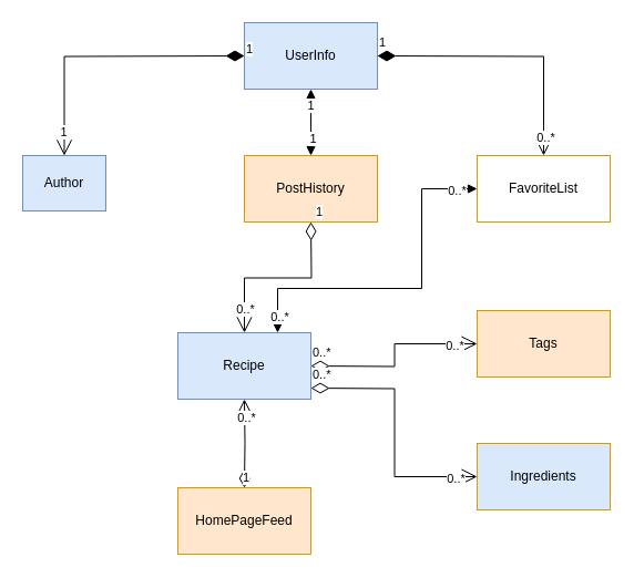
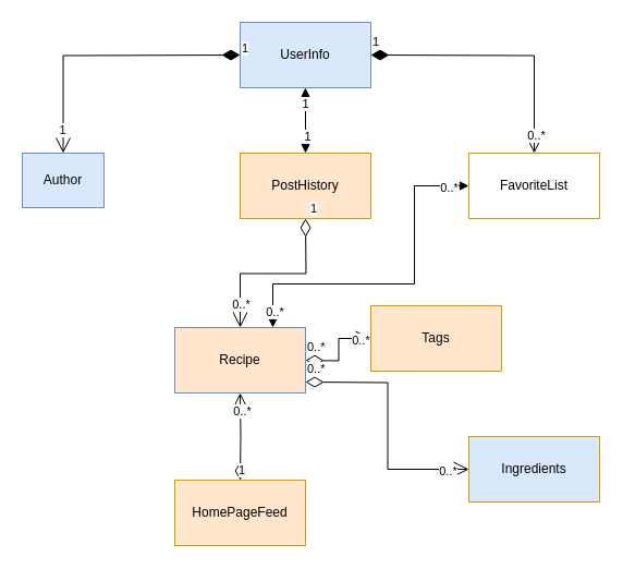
  <mxCell id="0" />
  <mxCell id="1" parent="0" />
  <mxCell id="2" value="UserInfo" style="rounded=0;whiteSpace=wrap;html=1;fillColor=#dae8fc;strokeColor=#6c8ebf;" vertex="1" parent="1"><mxGeometry x="220" y="20" width="120" height="60" as="geometry" /></mxCell>
- <mxCell id="3" value="Recipe" style="rounded=0;whiteSpace=wrap;html=1;fillColor=#dae8fc;strokeColor=#6c8ebf;" vertex="1" parent="1"><mxGeometry x="160" y="300" width="120" height="60" as="geometry" /></mxCell>
+ <mxCell id="3" value="Recipe" style="rounded=0;whiteSpace=wrap;html=1;fillColor=#ffe6cc;strokeColor=#6c8ebf;" vertex="1" parent="1"><mxGeometry x="160" y="300" width="120" height="60" as="geometry" /></mxCell>
  <mxCell id="4" value="HomePageFeed" style="rounded=0;whiteSpace=wrap;html=1;fillColor=#ffe6cc;strokeColor=#d79b00;" vertex="1" parent="1"><mxGeometry x="160" y="440" width="120" height="60" as="geometry" /></mxCell>
- <mxCell id="5" value="Tags" style="rounded=0;whiteSpace=wrap;html=1;fillColor=#ffe6cc;strokeColor=#d79b00;" vertex="1" parent="1"><mxGeometry x="430" y="280" width="120" height="60" as="geometry" /></mxCell>
+ <mxCell id="5" value="Tags" style="rounded=0;whiteSpace=wrap;html=1;fillColor=#ffe6cc;strokeColor=#d79b00;" vertex="1" parent="1"><mxGeometry x="340" y="280" width="120" height="60" as="geometry" /></mxCell>
  <mxCell id="6" value="Ingredients" style="rounded=0;whiteSpace=wrap;html=1;fillColor=#dae8fc;strokeColor=#d79b00;" vertex="1" parent="1"><mxGeometry x="430" y="400" width="120" height="60" as="geometry" /></mxCell>
  <mxCell id="7" value="FavoriteList" style="rounded=0;whiteSpace=wrap;html=1;fillColor=#ffffff;strokeColor=#d79b00;" vertex="1" parent="1"><mxGeometry x="430" y="140" width="120" height="60" as="geometry" /></mxCell>
  <mxCell id="8" value="PostHistory" style="rounded=0;whiteSpace=wrap;html=1;fillColor=#ffe6cc;strokeColor=#d79b00;" vertex="1" parent="1"><mxGeometry x="220" y="140" width="120" height="60" as="geometry" /></mxCell>
  <mxCell id="9" value="Author" style="rounded=0;whiteSpace=wrap;html=1;fillColor=#dae8fc;strokeColor=#6c8ebf;" vertex="1" parent="1"><mxGeometry x="20" y="140" width="75" height="50" as="geometry" /></mxCell>
  <mxCell id="10" value="" style="endArrow=block;startArrow=block;endFill=1;startFill=1;html=1;rounded=0;entryX=0.5;entryY=0;entryDx=0;entryDy=0;" edge="1" parent="1" target="8"><mxGeometry width="160" relative="1" as="geometry"><mxPoint x="280" y="80" as="sourcePoint" /><mxPoint x="440" y="80" as="targetPoint" /></mxGeometry></mxCell>
  <mxCell id="11" value="1" style="edgeLabel;html=1;align=center;verticalAlign=middle;resizable=0;points=[];" vertex="1" connectable="0" parent="10"><mxGeometry x="-0.533" y="-1" relative="1" as="geometry"><mxPoint as="offset" /></mxGeometry></mxCell>
  <mxCell id="12" value="1" style="edgeLabel;html=1;align=center;verticalAlign=middle;resizable=0;points=[];" vertex="1" connectable="0" parent="10"><mxGeometry x="0.467" y="1" relative="1" as="geometry"><mxPoint as="offset" /></mxGeometry></mxCell>
  <mxCell id="13" value="1" style="endArrow=open;html=1;endSize=12;startArrow=diamondThin;startSize=14;startFill=0;edgeStyle=orthogonalEdgeStyle;align=left;verticalAlign=bottom;rounded=0;entryX=0.5;entryY=0;entryDx=0;entryDy=0;" edge="1" parent="1" target="3"><mxGeometry x="-1" y="3" relative="1" as="geometry"><mxPoint x="280" y="200" as="sourcePoint" /><mxPoint x="440" y="200" as="targetPoint" /></mxGeometry></mxCell>
  <mxCell id="14" value="0..*" style="edgeLabel;html=1;align=center;verticalAlign=middle;resizable=0;points=[];" vertex="1" connectable="0" parent="13"><mxGeometry x="0.726" relative="1" as="geometry"><mxPoint as="offset" /></mxGeometry></mxCell>
  <mxCell id="15" value="" style="endArrow=block;startArrow=block;endFill=1;startFill=1;html=1;rounded=0;entryX=0.75;entryY=0;entryDx=0;entryDy=0;" edge="1" parent="1" target="3"><mxGeometry width="160" relative="1" as="geometry"><mxPoint x="430" y="170" as="sourcePoint" /><mxPoint x="590" y="170" as="targetPoint" /><Array as="points"><mxPoint x="380" y="170" /><mxPoint x="380" y="260" /><mxPoint x="250" y="260" /></Array></mxGeometry></mxCell>
  <mxCell id="16" value="0..*" style="edgeLabel;html=1;align=center;verticalAlign=middle;resizable=0;points=[];" vertex="1" connectable="0" parent="15"><mxGeometry x="-0.877" y="1" relative="1" as="geometry"><mxPoint as="offset" /></mxGeometry></mxCell>
  <mxCell id="17" value="0..*" style="edgeLabel;html=1;align=center;verticalAlign=middle;resizable=0;points=[];" vertex="1" connectable="0" parent="15"><mxGeometry x="0.903" y="1" relative="1" as="geometry"><mxPoint as="offset" /></mxGeometry></mxCell>
  <mxCell id="18" value="1" style="endArrow=open;html=1;endSize=12;startArrow=diamondThin;startSize=14;startFill=0;edgeStyle=orthogonalEdgeStyle;align=left;verticalAlign=bottom;rounded=0;entryX=0.5;entryY=1;entryDx=0;entryDy=0;" edge="1" parent="1" target="3"><mxGeometry x="-1" y="3" relative="1" as="geometry"><mxPoint x="220" y="440" as="sourcePoint" /><mxPoint x="380" y="440" as="targetPoint" /></mxGeometry></mxCell>
  <mxCell id="19" value="0..*" style="edgeLabel;html=1;align=center;verticalAlign=middle;resizable=0;points=[];" vertex="1" connectable="0" parent="18"><mxGeometry x="0.578" y="-1" relative="1" as="geometry"><mxPoint as="offset" /></mxGeometry></mxCell>
  <mxCell id="20" value="1" style="endArrow=open;html=1;endSize=12;startArrow=diamondThin;startSize=14;startFill=1;edgeStyle=orthogonalEdgeStyle;align=left;verticalAlign=bottom;rounded=0;entryX=0.5;entryY=0;entryDx=0;entryDy=0;" edge="1" parent="1" target="9"><mxGeometry x="-1" y="3" relative="1" as="geometry"><mxPoint x="220" y="50" as="sourcePoint" /><mxPoint x="380" y="50" as="targetPoint" /></mxGeometry></mxCell>
  <mxCell id="21" value="1" style="edgeLabel;html=1;align=center;verticalAlign=middle;resizable=0;points=[];" vertex="1" connectable="0" parent="20"><mxGeometry x="0.826" y="-1" relative="1" as="geometry"><mxPoint y="1" as="offset" /></mxGeometry></mxCell>
  <mxCell id="22" value="1" style="endArrow=open;html=1;endSize=12;startArrow=diamondThin;startSize=14;startFill=1;edgeStyle=orthogonalEdgeStyle;align=left;verticalAlign=bottom;rounded=0;entryX=0.5;entryY=0;entryDx=0;entryDy=0;" edge="1" parent="1" target="7"><mxGeometry x="-1" y="3" relative="1" as="geometry"><mxPoint x="340" y="50" as="sourcePoint" /><mxPoint x="500" y="50" as="targetPoint" /></mxGeometry></mxCell>
  <mxCell id="23" value="0..*" style="edgeLabel;html=1;align=center;verticalAlign=middle;resizable=0;points=[];" vertex="1" connectable="0" parent="22"><mxGeometry x="0.866" y="1" relative="1" as="geometry"><mxPoint as="offset" /></mxGeometry></mxCell>
  <mxCell id="24" value="0..*" style="endArrow=open;html=1;endSize=12;startArrow=diamondThin;startSize=14;startFill=0;edgeStyle=orthogonalEdgeStyle;align=left;verticalAlign=bottom;rounded=0;entryX=0;entryY=0.5;entryDx=0;entryDy=0;" edge="1" parent="1" target="5"><mxGeometry x="-1" y="3" relative="1" as="geometry"><mxPoint x="280" y="330" as="sourcePoint" /><mxPoint x="440" y="330" as="targetPoint" /></mxGeometry></mxCell>
  <mxCell id="25" value="0..*" style="edgeLabel;html=1;align=center;verticalAlign=middle;resizable=0;points=[];" vertex="1" connectable="0" parent="24"><mxGeometry x="0.754" y="-1" relative="1" as="geometry"><mxPoint as="offset" /></mxGeometry></mxCell>
  <mxCell id="26" value="0..*" style="endArrow=open;html=1;endSize=12;startArrow=diamondThin;startSize=14;startFill=0;edgeStyle=orthogonalEdgeStyle;align=left;verticalAlign=bottom;rounded=0;entryX=0;entryY=0.5;entryDx=0;entryDy=0;" edge="1" parent="1" target="6"><mxGeometry x="-1" y="3" relative="1" as="geometry"><mxPoint x="280" y="350" as="sourcePoint" /><mxPoint x="440" y="350" as="targetPoint" /></mxGeometry></mxCell>
  <mxCell id="27" value="0..*" style="edgeLabel;html=1;align=center;verticalAlign=middle;resizable=0;points=[];" vertex="1" connectable="0" parent="26"><mxGeometry x="0.826" y="-1" relative="1" as="geometry"><mxPoint as="offset" /></mxGeometry></mxCell>
